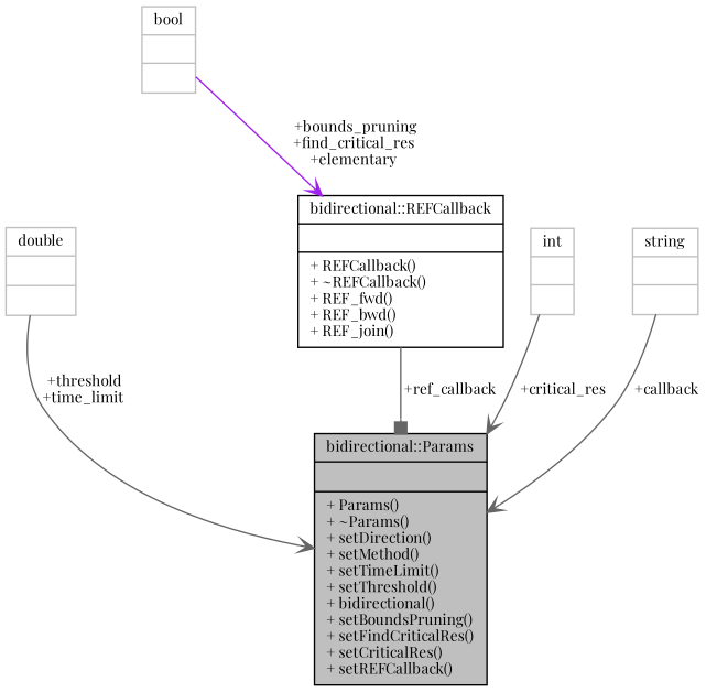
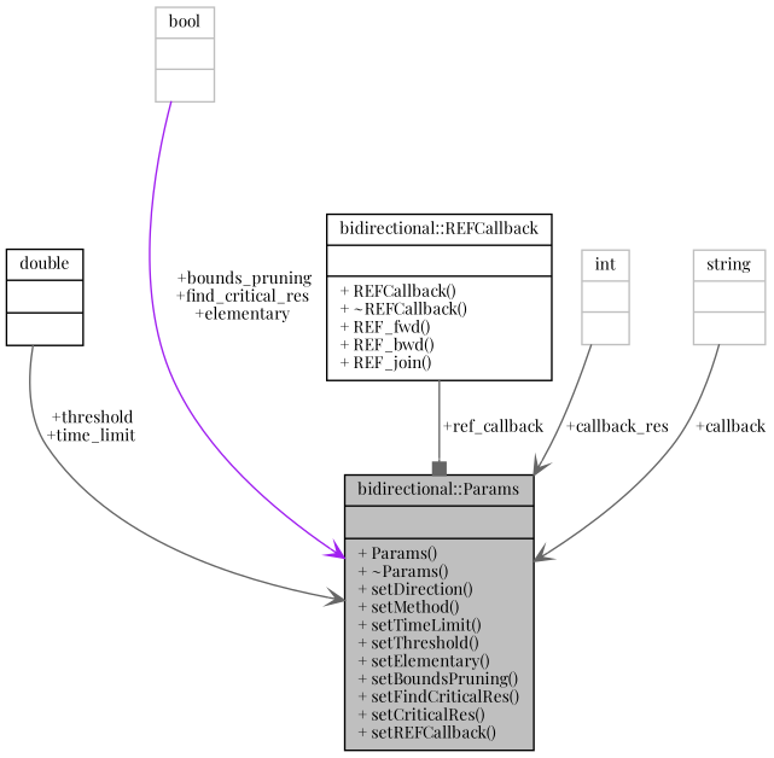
  digraph {
    fontname="Playfair Display"
    node [color=grey75 fontname="Playfair Display" fontsize=10 shape=record]
    edge [arrowhead=vee color=gray40 fontname="Playfair Display" fontsize=10 labelfontname=Helvetica labelfontsize=10 style=solid]
-   n1 [color=black fillcolor=grey75 fontcolor=black height=0.2 label="{bidirectional::Params\n||+ Params()\l+ ~Params()\l+ setDirection()\l+ setMethod()\l+ setTimeLimit()\l+ setThreshold()\l+ bidirectional()\l+ setBoundsPruning()\l+ setFindCriticalRes()\l+ setCriticalRes()\l+ setREFCallback()\l}" style=filled width=0.4]
-   n2 [height=0.2 label="{double\n||}" width=0.4]
+   n1 [color=black fillcolor=grey75 fontcolor=black height=0.2 label="{bidirectional::Params\n||+ Params()\l+ ~Params()\l+ setDirection()\l+ setMethod()\l+ setTimeLimit()\l+ setThreshold()\l+ setElementary()\l+ setBoundsPruning()\l+ setFindCriticalRes()\l+ setCriticalRes()\l+ setREFCallback()\l}" style=filled width=0.4]
+   n2 [color=black height=0.2 label="{double\n||}" width=0.4]
    n3 [color=black height=0.2 label="{bidirectional::REFCallback\n||+ REFCallback()\l+ ~REFCallback()\l+ REF_fwd()\l+ REF_bwd()\l+ REF_join()\l}" width=0.4]
    n4 [height=0.2 label="{int\n||}" width=0.4]
    n5 [height=0.2 label="{bool\n||}" width=0.4]
    n6 [height=0.2 label="{string\n||}" width=0.4]
    n2 -> n1 [label=" +threshold\n+time_limit"]
    n3 -> n1 [arrowhead=box label=" +ref_callback"]
-   n4 -> n1 [label=" +critical_res"]
-   n5 -> n3 [color=purple label=" +bounds_pruning\n+find_critical_res\n+elementary"]
+   n4 -> n1 [label=" +callback_res"]
+   n5 -> n1 [color=purple label=" +bounds_pruning\n+find_critical_res\n+elementary"]
    n6 -> n1 [label=" +callback"]
  }
